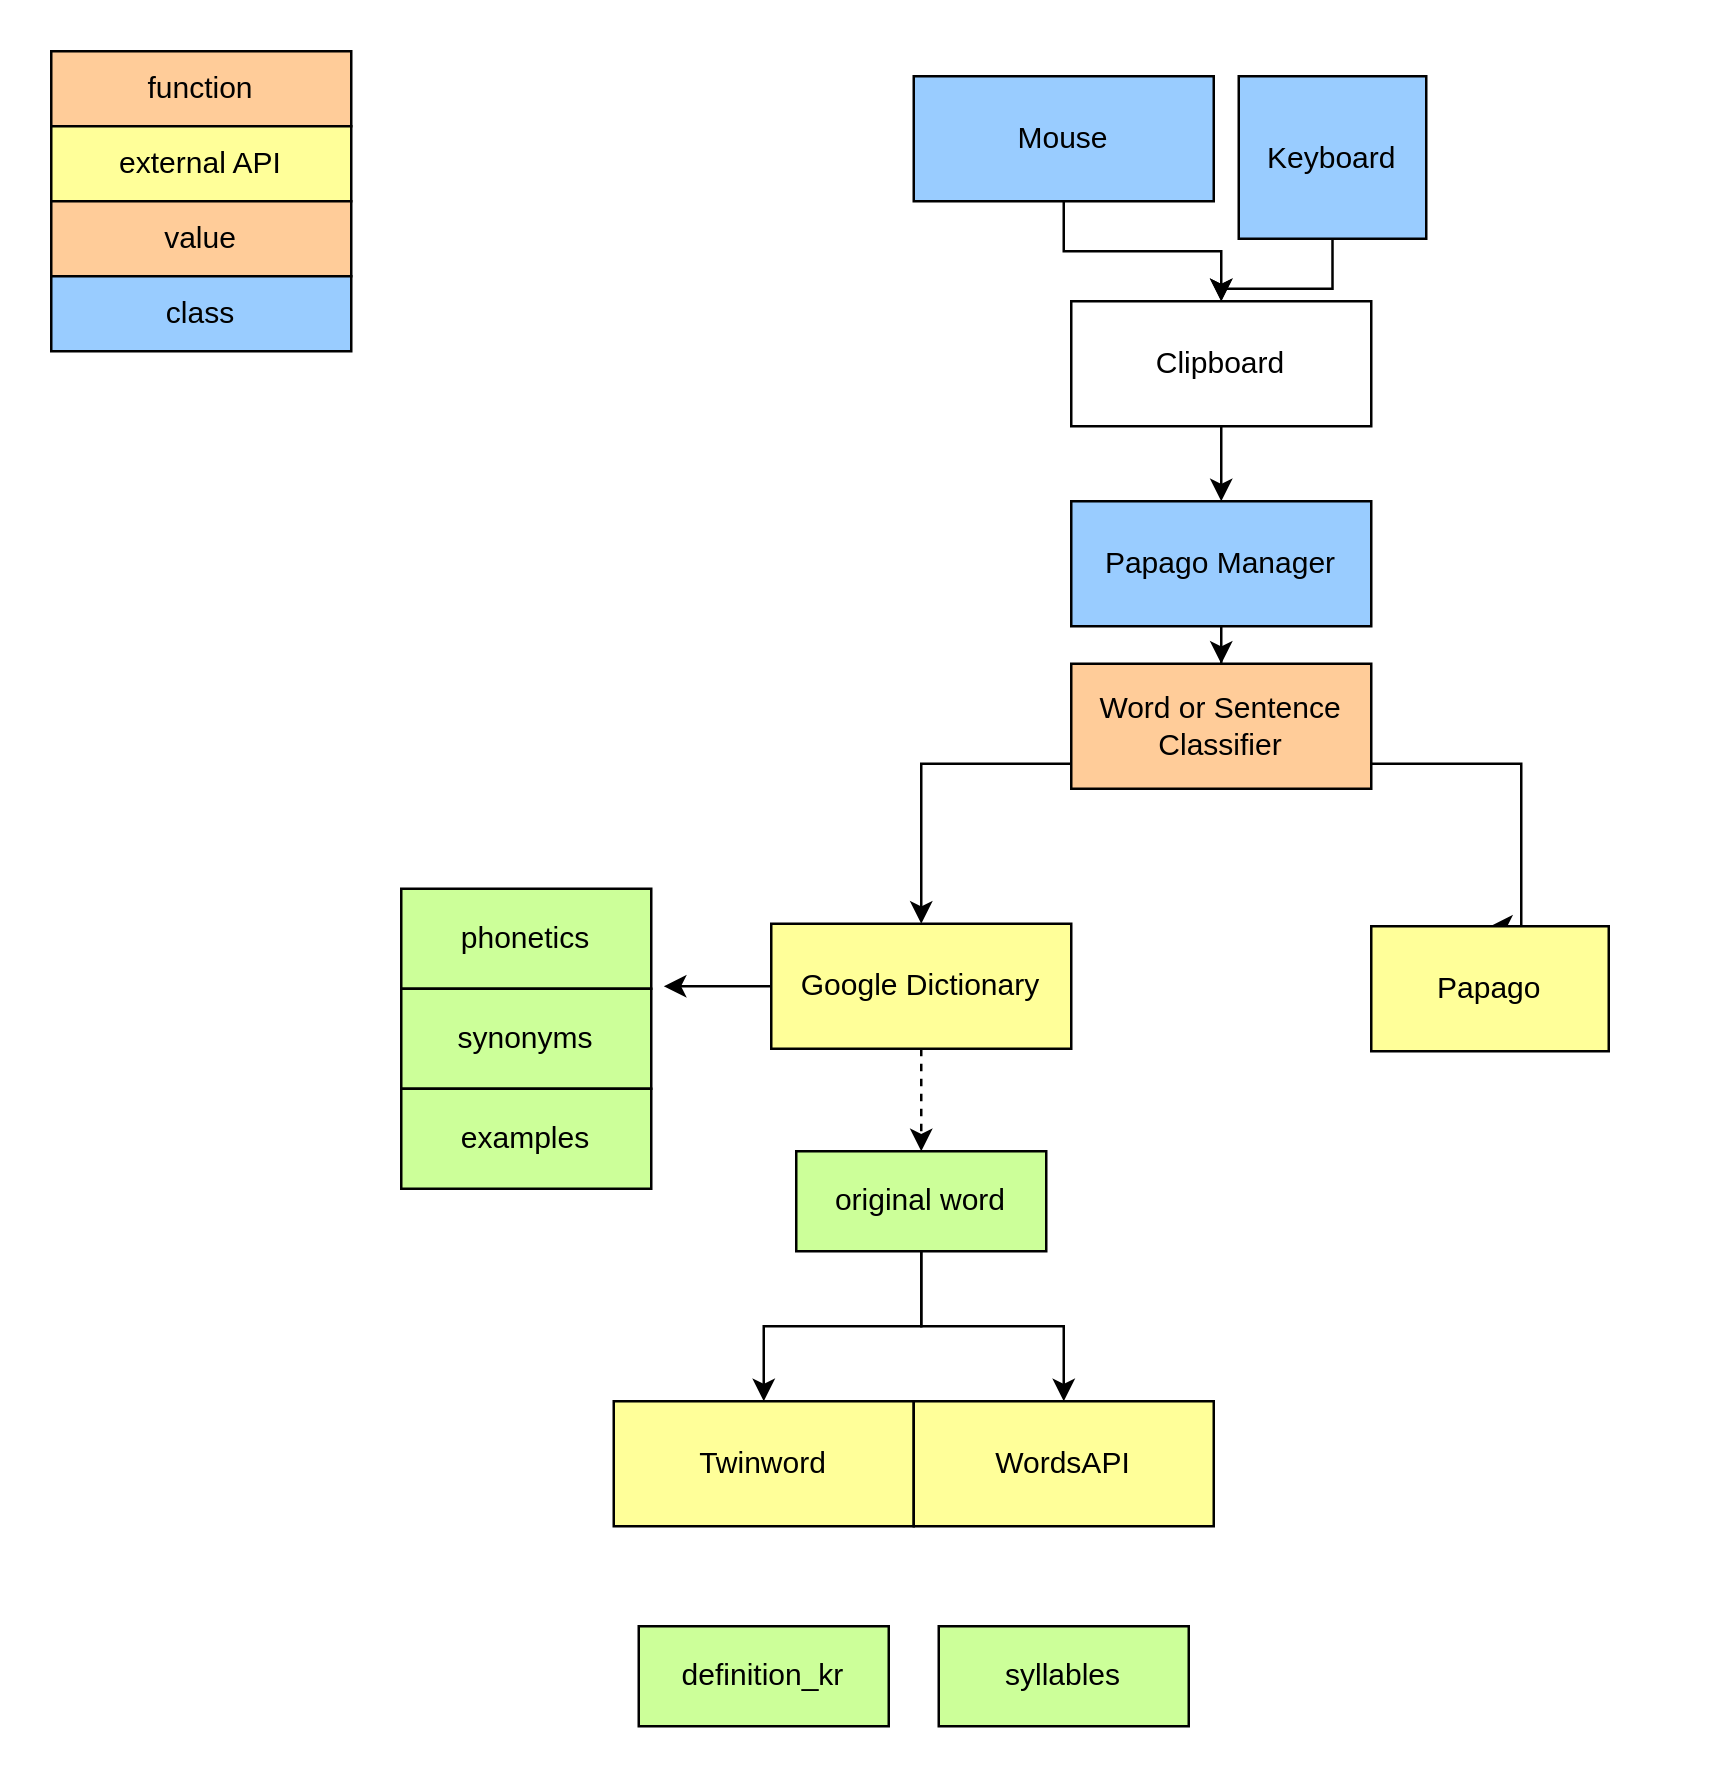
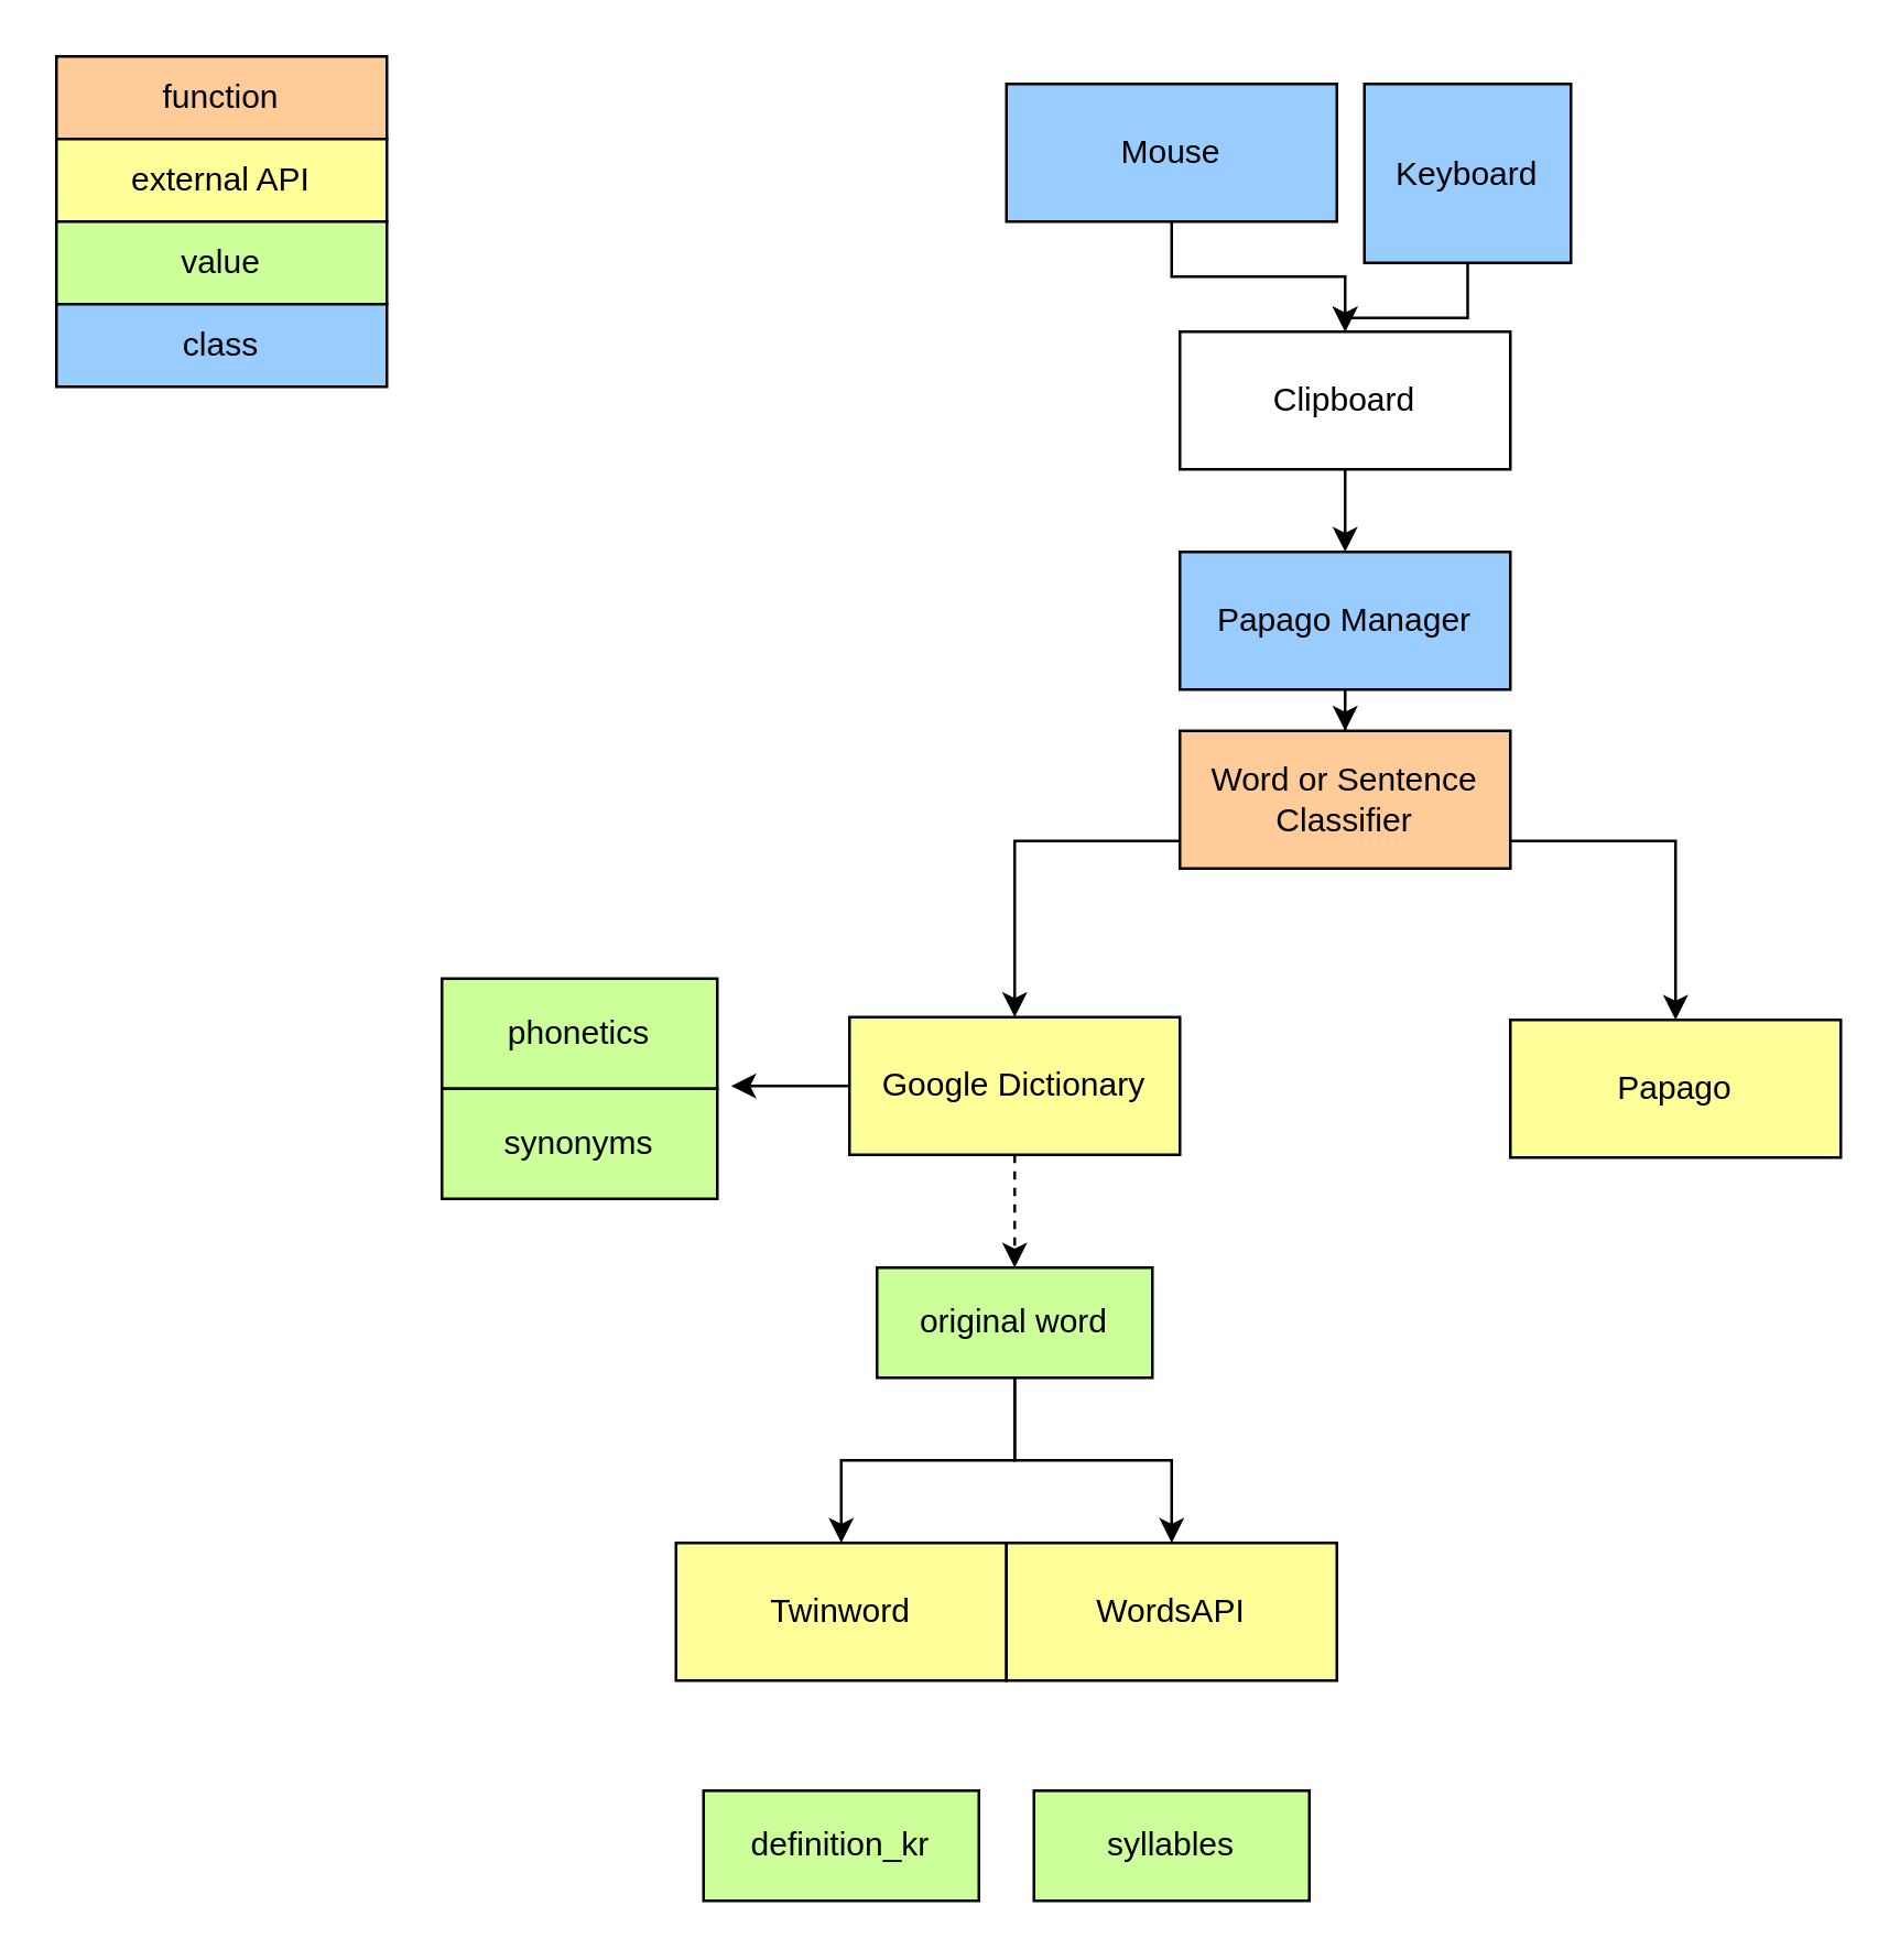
  <mxCell id="0" />
  <mxCell id="1" parent="0" />
  <mxCell id="2" style="edgeStyle=orthogonalEdgeStyle;rounded=0;orthogonalLoop=1;jettySize=auto;html=1;entryX=0.5;entryY=0;entryDx=0;entryDy=0;" parent="1" source="3" target="4" edge="1"><mxGeometry relative="1" as="geometry" /></mxCell>
  <mxCell id="3" value="Mouse" style="rounded=0;whiteSpace=wrap;html=1;fillColor=#99CCFF;" parent="1" vertex="1"><mxGeometry x="365" y="30" width="120" height="50" as="geometry" /></mxCell>
  <mxCell id="4" value="Clipboard" style="rounded=0;whiteSpace=wrap;html=1;" parent="1" vertex="1"><mxGeometry x="428" y="120" width="120" height="50" as="geometry" /></mxCell>
  <mxCell id="5" style="edgeStyle=orthogonalEdgeStyle;rounded=0;orthogonalLoop=1;jettySize=auto;html=1;entryX=0.5;entryY=0;entryDx=0;entryDy=0;" parent="1" source="6" target="4" edge="1"><mxGeometry relative="1" as="geometry" /></mxCell>
  <mxCell id="6" value="Keyboard" style="rounded=0;whiteSpace=wrap;html=1;fillColor=#99CCFF;" parent="1" vertex="1"><mxGeometry x="495" y="30" width="75" height="65" as="geometry" /></mxCell>
  <mxCell id="7" style="edgeStyle=orthogonalEdgeStyle;rounded=0;orthogonalLoop=1;jettySize=auto;html=1;entryX=0.5;entryY=0;entryDx=0;entryDy=0;" parent="1" source="8" target="12" edge="1"><mxGeometry relative="1" as="geometry" /></mxCell>
  <mxCell id="8" value="Papago Manager" style="rounded=0;whiteSpace=wrap;html=1;fillColor=#99CCFF;" parent="1" vertex="1"><mxGeometry x="428" y="200" width="120" height="50" as="geometry" /></mxCell>
  <mxCell id="9" value="" style="endArrow=classic;html=1;" parent="1" target="8" edge="1"><mxGeometry width="50" height="50" relative="1" as="geometry"><mxPoint x="488" y="170" as="sourcePoint" /><mxPoint x="538" y="120" as="targetPoint" /></mxGeometry></mxCell>
  <mxCell id="10" style="edgeStyle=orthogonalEdgeStyle;rounded=0;orthogonalLoop=1;jettySize=auto;html=1;entryX=0.5;entryY=0;entryDx=0;entryDy=0;" parent="1" source="12" target="15" edge="1"><mxGeometry relative="1" as="geometry"><mxPoint x="368" y="350" as="targetPoint" /><Array as="points"><mxPoint x="368" y="305" /></Array></mxGeometry></mxCell>
  <mxCell id="11" style="edgeStyle=orthogonalEdgeStyle;rounded=0;orthogonalLoop=1;jettySize=auto;html=1;entryX=0.5;entryY=0;entryDx=0;entryDy=0;" parent="1" source="12" target="19" edge="1"><mxGeometry relative="1" as="geometry"><mxPoint x="608" y="350" as="targetPoint" /><Array as="points"><mxPoint x="608" y="305" /></Array></mxGeometry></mxCell>
  <mxCell id="12" value="Word or Sentence Classifier" style="rounded=0;whiteSpace=wrap;html=1;fillColor=#FFCC99;" parent="1" vertex="1"><mxGeometry x="428" y="265" width="120" height="50" as="geometry" /></mxCell>
  <mxCell id="13" style="edgeStyle=orthogonalEdgeStyle;rounded=0;orthogonalLoop=1;jettySize=auto;html=1;" parent="1" source="15" edge="1"><mxGeometry relative="1" as="geometry"><mxPoint x="265" y="394" as="targetPoint" /></mxGeometry></mxCell>
  <mxCell id="14" style="edgeStyle=orthogonalEdgeStyle;rounded=0;orthogonalLoop=1;jettySize=auto;html=1;entryX=0.5;entryY=0;entryDx=0;entryDy=0;dashed=1;" parent="1" source="15" target="18" edge="1"><mxGeometry relative="1" as="geometry" /></mxCell>
  <mxCell id="15" value="Google Dictionary" style="rounded=0;whiteSpace=wrap;html=1;fillColor=#FFFF99;" parent="1" vertex="1"><mxGeometry x="308" y="369" width="120" height="50" as="geometry" /></mxCell>
  <mxCell id="16" style="edgeStyle=orthogonalEdgeStyle;rounded=0;orthogonalLoop=1;jettySize=auto;html=1;" parent="1" source="18" target="21" edge="1"><mxGeometry relative="1" as="geometry" /></mxCell>
  <mxCell id="17" style="edgeStyle=orthogonalEdgeStyle;rounded=0;orthogonalLoop=1;jettySize=auto;html=1;entryX=0.5;entryY=0;entryDx=0;entryDy=0;" edge="1" parent="1" source="18" target="28"><mxGeometry relative="1" as="geometry" /></mxCell>
  <mxCell id="18" value="original word" style="rounded=0;whiteSpace=wrap;html=1;fillColor=#CCFF99;" parent="1" vertex="1"><mxGeometry x="318" y="460" width="100" height="40" as="geometry" /></mxCell>
- <mxCell id="19" value="Papago" style="rounded=0;whiteSpace=wrap;html=1;fillColor=#FFFF99;" parent="1" vertex="1"><mxGeometry x="548" y="370" width="95" height="50" as="geometry" /></mxCell>
+ <mxCell id="19" value="Papago" style="rounded=0;whiteSpace=wrap;html=1;fillColor=#FFFF99;" parent="1" vertex="1"><mxGeometry x="548" y="370" width="120" height="50" as="geometry" /></mxCell>
  <mxCell id="20" value="phonetics" style="rounded=0;whiteSpace=wrap;html=1;fillColor=#CCFF99;" parent="1" vertex="1"><mxGeometry x="160" y="355" width="100" height="40" as="geometry" /></mxCell>
  <mxCell id="21" value="Twinword" style="rounded=0;whiteSpace=wrap;html=1;fillColor=#FFFF99;" parent="1" vertex="1"><mxGeometry x="245" y="560" width="120" height="50" as="geometry" /></mxCell>
  <mxCell id="22" value="definition_kr" style="rounded=0;whiteSpace=wrap;html=1;fillColor=#CCFF99;" parent="1" vertex="1"><mxGeometry x="255" y="650" width="100" height="40" as="geometry" /></mxCell>
  <mxCell id="23" value="synonyms" style="rounded=0;whiteSpace=wrap;html=1;fillColor=#CCFF99;" parent="1" vertex="1"><mxGeometry x="160" y="395" width="100" height="40" as="geometry" /></mxCell>
  <mxCell id="24" value="function" style="rounded=0;whiteSpace=wrap;html=1;fillColor=#FFCC99;" parent="1" vertex="1"><mxGeometry x="20" y="20" width="120" height="30" as="geometry" /></mxCell>
  <mxCell id="25" value="external API" style="rounded=0;whiteSpace=wrap;html=1;fillColor=#FFFF99;" parent="1" vertex="1"><mxGeometry x="20" y="50" width="120" height="30" as="geometry" /></mxCell>
- <mxCell id="26" value="value" style="rounded=0;whiteSpace=wrap;html=1;fillColor=#ffcc99;" parent="1" vertex="1"><mxGeometry x="20" y="80" width="120" height="30" as="geometry" /></mxCell>
+ <mxCell id="26" value="value" style="rounded=0;whiteSpace=wrap;html=1;fillColor=#CCFF99;" parent="1" vertex="1"><mxGeometry x="20" y="80" width="120" height="30" as="geometry" /></mxCell>
  <mxCell id="27" value="class" style="rounded=0;whiteSpace=wrap;html=1;fillColor=#99CCFF;" parent="1" vertex="1"><mxGeometry x="20" y="110" width="120" height="30" as="geometry" /></mxCell>
  <mxCell id="28" value="WordsAPI" style="rounded=0;whiteSpace=wrap;html=1;fillColor=#FFFF99;" vertex="1" parent="1"><mxGeometry x="365" y="560" width="120" height="50" as="geometry" /></mxCell>
  <mxCell id="29" value="syllables" style="rounded=0;whiteSpace=wrap;html=1;fillColor=#CCFF99;" vertex="1" parent="1"><mxGeometry x="375" y="650" width="100" height="40" as="geometry" /></mxCell>
- <mxCell id="30" value="examples" style="rounded=0;whiteSpace=wrap;html=1;fillColor=#CCFF99;" vertex="1" parent="1"><mxGeometry x="160" y="435" width="100" height="40" as="geometry" /></mxCell>
